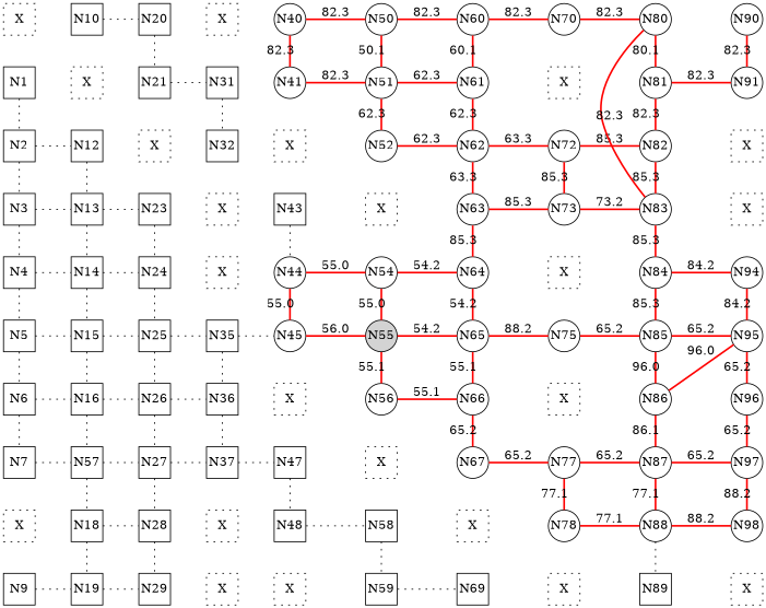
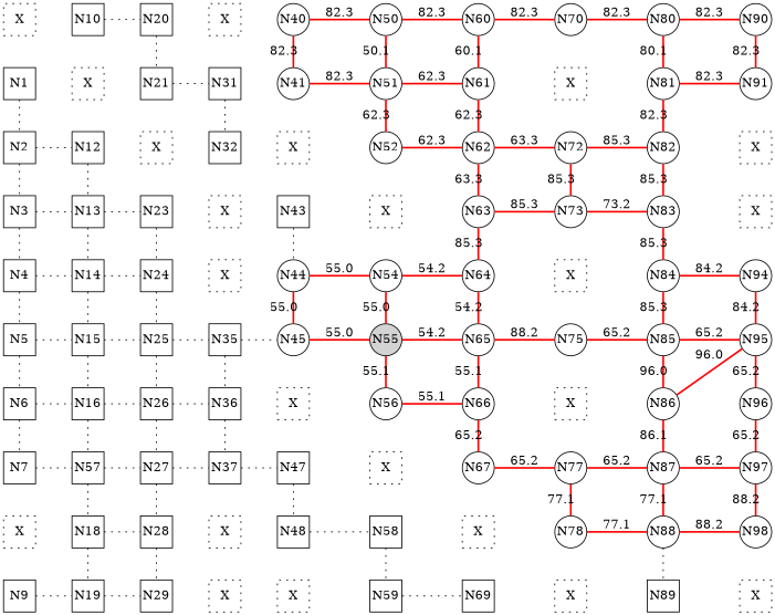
  digraph {
    rankdir=LR
    node [fixedsize=true shape=square]
    edge [dir=none style=invis]
    n1 [label=X style=dotted]
    N1
    N2
    N3
    N4
    N5
    N6
    N7
    n9 [label=X style=dotted]
    N9
    N10
    n12 [label=X style=dotted]
    N12
    N13
    N14
    N15
    N16
    n18 [label=N57]
    N18
    N19
    N20
    N21
    n23 [label=X style=dotted]
    N23
    N24
    N25
    N26
    N27
    N28
    N29
    n31 [label=X style=dotted]
    N31
    N32
    n34 [label=X style=dotted]
    n35 [label=X style=dotted]
    N35
    N36
    N37
    n39 [label=X style=dotted]
    n40 [label=X style=dotted]
    N40 [shape=circle]
    N41 [shape=circle]
    n43 [label=X style=dotted]
    N43
    N44 [shape=circle]
    N45 [shape=circle]
    n47 [label=X style=dotted]
    N47
    N48
    n50 [label=X style=dotted]
    N50 [shape=circle]
    N51 [shape=circle]
    N52 [shape=circle]
    n54 [label=X style=dotted]
    N54 [shape=circle]
    N55 [shape=circle style=filled]
    N56 [shape=circle]
    n58 [label=X style=dotted]
    N58
    N59
    N60 [shape=circle]
    N61 [shape=circle]
    N62 [shape=circle]
    N63 [shape=circle]
    N64 [shape=circle]
    N65 [shape=circle]
    N66 [shape=circle]
    N67 [shape=circle]
    n69 [label=X style=dotted]
    N69
    N70 [shape=circle]
    n72 [label=X style=dotted]
    N72 [shape=circle]
    N73 [shape=circle]
    n75 [label=X style=dotted]
    N75 [shape=circle]
    n77 [label=X style=dotted]
    N77 [shape=circle]
    N78 [shape=circle]
    n80 [label=X style=dotted]
    N80 [shape=circle]
    N81 [shape=circle]
    N82 [shape=circle]
    N83 [shape=circle]
    N84 [shape=circle]
    N85 [shape=circle]
    N86 [shape=circle]
    N87 [shape=circle]
    N88 [shape=circle]
    N89
    N90 [shape=circle]
    N91 [shape=circle]
    n93 [label=X style=dotted]
    n94 [label=X style=dotted]
    N94 [shape=circle]
    N95 [shape=circle]
    N96 [shape=circle]
    N97 [shape=circle]
    N98 [shape=circle]
    n100 [label=X style=dotted]
    subgraph sub_1 {
      rank=same
      n1
      N1
      N2
      N3
      N4
      N5
      N6
      N7
      n9
      N9
    }
    subgraph sub_2 {
      rank=same
      N10
      n12
      N12
      N13
      N14
      N15
      N16
      n18
      N18
      N19
    }
    subgraph sub_3 {
      rank=same
      N20
      N21
      n23
      N23
      N24
      N25
      N26
      N27
      N28
      N29
    }
    subgraph sub_4 {
      rank=same
      n31
      N31
      N32
      n34
      n35
      N35
      N36
      N37
      n39
      n40
    }
    subgraph sub_5 {
      rank=same
      N40
      N41
      n43
      N43
      N44
      N45
      n47
      N47
      N48
      n50
    }
    subgraph sub_6 {
      rank=same
      N50
      N51
      N52
      n54
      N54
      N55
      N56
      n58
      N58
      N59
    }
    subgraph sub_7 {
      rank=same
      N60
      N61
      N62
      N63
      N64
      N65
      N66
      N67
      n69
      N69
    }
    subgraph sub_8 {
      rank=same
      N70
      n72
      N72
      N73
      n75
      N75
      n77
      N77
      N78
      n80
    }
    subgraph sub_9 {
      rank=same
      N80
      N81
      N82
      N83
      N84
      N85
      N86
      N87
      N88
      N89
    }
    subgraph sub_10 {
      rank=same
      N90
      N91
      n93
      n94
      N94
      N95
      N96
      N97
      N98
      n100
    }
    n1 -> N1 [label=" "]
    n1 -> N10 [label=" "]
    N1 -> N2 [style=dotted]
    N1 -> n12 [label=" "]
    N2 -> N3 [style=dotted]
    N2 -> N12 [style=dotted]
    N3 -> N4 [style=dotted]
    N3 -> N13 [style=dotted]
    N4 -> N5 [style=dotted]
    N4 -> N14 [style=dotted]
    N5 -> N6 [style=dotted]
    N5 -> N15 [style=dotted]
    N6 -> N7 [style=dotted]
    N6 -> N16 [style=dotted]
    N7 -> n9 [label=" "]
    N7 -> n18 [style=dotted]
    n9 -> N9 [label=" "]
    n9 -> N18 [label=" "]
    N9 -> N19 [style=dotted]
    N10 -> n12 [label=" "]
    N10 -> N20 [style=dotted]
    n12 -> N12 [label=" "]
    n12 -> N21 [label=" "]
    N12 -> N13 [style=dotted]
    N12 -> n23 [label=" "]
    N13 -> N14 [style=dotted]
    N13 -> N23 [style=dotted]
    N14 -> N15 [style=dotted]
    N14 -> N24 [style=dotted]
    N15 -> N16 [style=dotted]
    N15 -> N25 [style=dotted]
    N16 -> n18 [style=dotted]
    N16 -> N26 [style=dotted]
    n18 -> N18 [style=dotted]
    n18 -> N27 [style=dotted]
    N18 -> N19 [style=dotted]
    N18 -> N28 [style=dotted]
    N19 -> N29 [style=dotted]
    N20 -> N21 [style=dotted]
    N20 -> n31 [label=" "]
    N21 -> n23 [label=" "]
    N21 -> N31 [style=dotted]
    n23 -> N23 [label=" "]
    n23 -> N32 [label=" "]
    N23 -> N24 [style=dotted]
    N23 -> n34 [label=" "]
    N24 -> N25 [style=dotted]
    N24 -> n35 [label=" "]
    N25 -> N26 [style=dotted]
    N25 -> N35 [style=dotted]
    N26 -> N27 [style=dotted]
    N26 -> N36 [style=dotted]
    N27 -> N28 [style=dotted]
    N27 -> N37 [style=dotted]
    N28 -> N29 [style=dotted]
    N28 -> n39 [label=" "]
    N29 -> n40 [label=" "]
    n31 -> N31 [label=" "]
    n31 -> N40 [label=" "]
    N31 -> N32 [style=dotted]
    N32 -> n34 [label=" "]
    N32 -> n43 [label=" "]
    n34 -> n35 [label=" "]
    n34 -> N43 [label=" "]
    n35 -> N35 [label=" "]
    n35 -> N44 [label=" "]
    N35 -> N36 [style=dotted]
    N35 -> N45 [style=dotted]
    N36 -> N37 [style=dotted]
    N36 -> n47 [label=" "]
    N37 -> n39 [label=" "]
    N37 -> N47 [style=dotted]
    n39 -> n40 [label=" "]
    n39 -> N48 [label=" "]
    n40 -> n50 [label=" "]
    N40 -> N41 [color=red label=82.3 style=bold]
    N40 -> N50 [color=red label=82.3 style=bold]
    N41 -> n43 [label=" "]
    N41 -> N51 [color=red label=82.3 style=bold]
    n43 -> N43 [label=" "]
    n43 -> N52 [label=" "]
    N43 -> N44 [style=dotted]
    N43 -> n54 [label=" "]
    N44 -> N45 [color=red label=55.0 style=bold]
    N44 -> N54 [color=red label=55.0 style=bold]
    N45 -> n47 [label=" "]
-   N45 -> N55 [color=red label=56.0 style=bold]
+   N45 -> N55 [color=red label=55.0 style=bold]
    n47 -> N47 [label=" "]
    n47 -> N56 [label=" "]
    N47 -> N48 [style=dotted]
    N47 -> n58 [label=" "]
    N48 -> n50 [label=" "]
    N48 -> N58 [style=dotted]
    n50 -> N59 [label=" "]
    N50 -> N51 [color=red label=50.1 style=bold]
    N50 -> N60 [color=red label=82.3 style=bold]
    N51 -> N52 [color=red label=62.3 style=bold]
    N51 -> N61 [color=red label=62.3 style=bold]
    N52 -> n54 [label=" "]
    N52 -> N62 [color=red label=62.3 style=bold]
    n54 -> N54 [label=" "]
    n54 -> N63 [label=" "]
    N54 -> N55 [color=red label=55.0 style=bold]
    N54 -> N64 [color=red label=54.2 style=bold]
    N55 -> N56 [color=red label=55.1 style=bold]
    N55 -> N65 [color=red label=54.2 style=bold]
    N56 -> n58 [label=" "]
    N56 -> N66 [color=red label=55.1 style=bold]
    n58 -> N58 [label=" "]
    n58 -> N67 [label=" "]
    N58 -> N59 [style=dotted]
    N58 -> n69 [label=" "]
    N59 -> N69 [style=dotted]
    N60 -> N61 [color=red label=60.1 style=bold]
    N60 -> N70 [color=red label=82.3 style=bold]
    N61 -> N62 [color=red label=62.3 style=bold]
    N61 -> n72 [label=" "]
    N62 -> N63 [color=red label=63.3 style=bold]
    N62 -> N72 [color=red label=63.3 style=bold]
    N63 -> N64 [color=red label=85.3 style=bold]
    N63 -> N73 [color=red label=85.3 style=bold]
    N64 -> N65 [color=red label=54.2 style=bold]
    N64 -> n75 [label=" "]
    N65 -> N66 [color=red label=55.1 style=bold]
    N65 -> N75 [color=red label=88.2 style=bold]
    N66 -> N67 [color=red label=65.2 style=bold]
    N66 -> n77 [label=" "]
    N67 -> n69 [label=" "]
    N67 -> N77 [color=red label=65.2 style=bold]
    n69 -> N69 [label=" "]
    n69 -> N78 [label=" "]
    N69 -> n80 [label=" "]
    N70 -> n72 [label=" "]
    N70 -> N80 [color=red label=82.3 style=bold]
    n72 -> N72 [label=" "]
    n72 -> N81 [label=" "]
    N72 -> N73 [color=red label=85.3 style=bold]
    N72 -> N82 [color=red label=85.3 style=bold]
    N73 -> n75 [label=" "]
    N73 -> N83 [color=red label=73.2 style=bold]
    n75 -> N75 [label=" "]
    n75 -> N84 [label=" "]
    N75 -> n77 [label=" "]
    N75 -> N85 [color=red label=65.2 style=bold]
    n77 -> N77 [label=" "]
    n77 -> N86 [label=" "]
    N77 -> N78 [color=red label=77.1 style=bold]
    N77 -> N87 [color=red label=65.2 style=bold]
    N78 -> n80 [label=" "]
    N78 -> N88 [color=red label=77.1 style=bold]
    n80 -> N89 [label=" "]
    N80 -> N81 [color=red label=80.1 style=bold]
-   N80 -> N83 [color=red label=82.3 style=bold]
+   N80 -> N90 [color=red label=82.3 style=bold]
    N81 -> N82 [color=red label=82.3 style=bold]
    N81 -> N91 [color=red label=82.3 style=bold]
    N82 -> N83 [color=red label=85.3 style=bold]
    N82 -> n93 [label=" "]
    N83 -> N84 [color=red label=85.3 style=bold]
    N83 -> n94 [label=" "]
    N84 -> N85 [color=red label=85.3 style=bold]
    N84 -> N94 [color=red label=84.2 style=bold]
    N85 -> N86 [color=red label=96.0 style=bold]
    N85 -> N95 [color=red label=65.2 style=bold]
    N86 -> N87 [color=red label=86.1 style=bold]
    N86 -> N95 [color=red label=96.0 style=bold]
    N87 -> N88 [color=red label=77.1 style=bold]
    N87 -> N97 [color=red label=65.2 style=bold]
    N88 -> N89 [style=dotted]
    N88 -> N98 [color=red label=88.2 style=bold]
    N89 -> n100 [label=" "]
    N90 -> N91 [color=red label=82.3 style=bold]
    N91 -> n93 [label=" "]
    n93 -> n94 [label=" "]
    n94 -> N94 [label=" "]
    N94 -> N95 [color=red label=84.2 style=bold]
    N95 -> N96 [color=red label=65.2 style=bold]
    N96 -> N97 [color=red label=65.2 style=bold]
    N97 -> N98 [color=red label=88.2 style=bold]
    N98 -> n100 [label=" "]
  }
